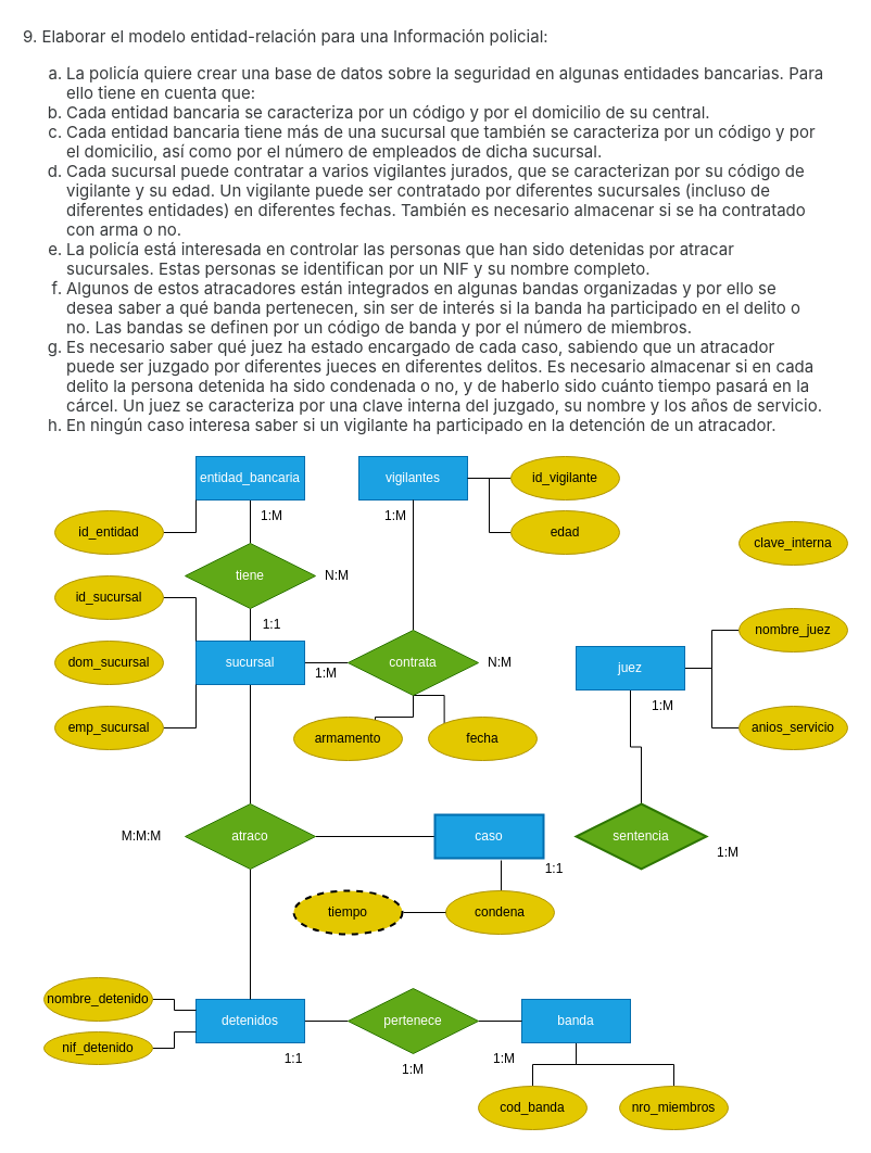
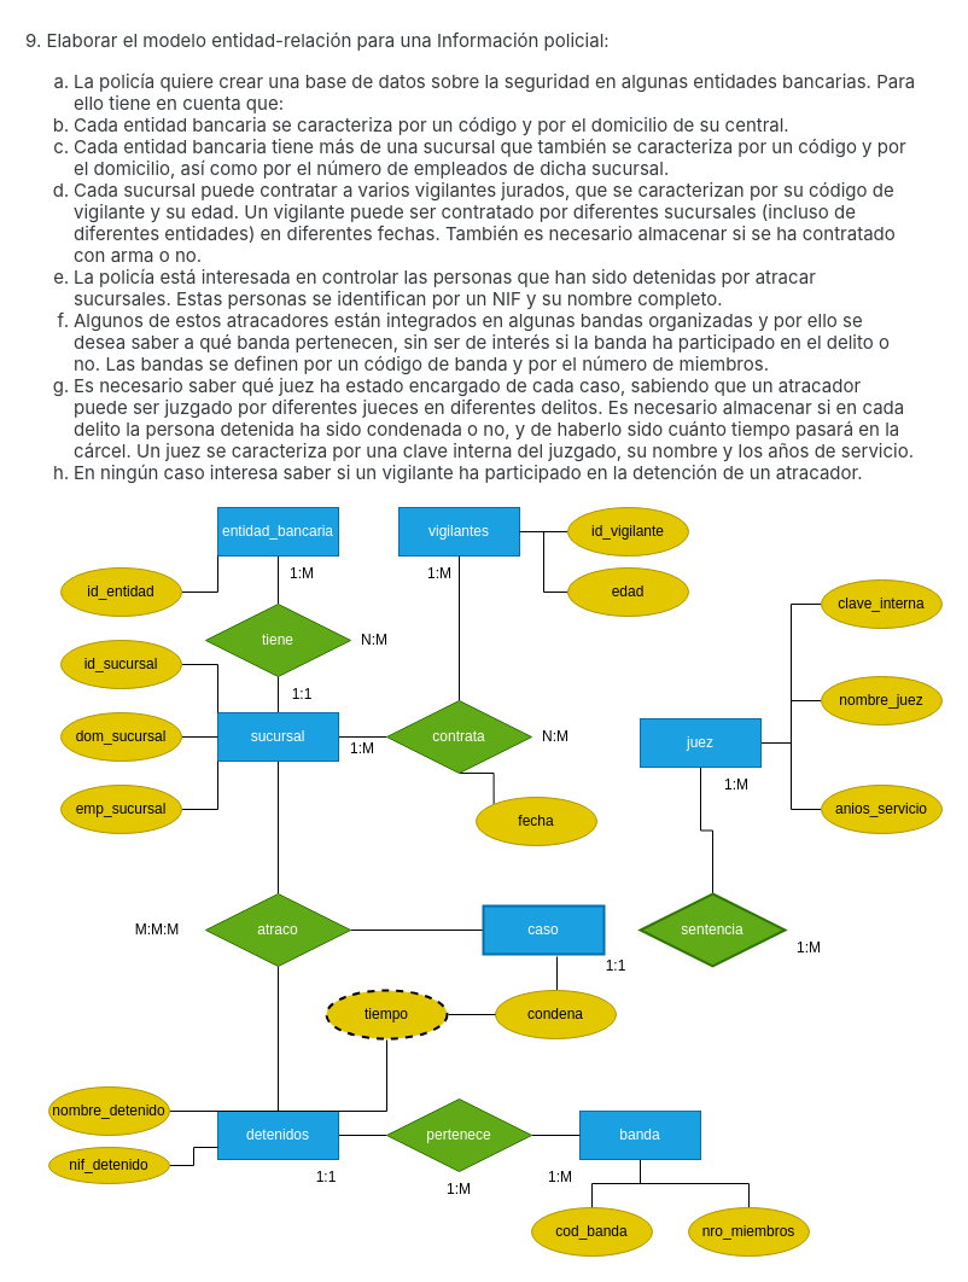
  <mxCell id="0" />
  <mxCell id="1" parent="0" />
  <mxCell id="2" value="&lt;p style=&quot;box-sizing: border-box; margin-top: 0px; margin-bottom: 1rem; color: rgb(55, 58, 60); font-family: -apple-system, BlinkMacSystemFont, &amp;quot;Segoe UI&amp;quot;, Roboto, &amp;quot;Helvetica Neue&amp;quot;, Arial, sans-serif, &amp;quot;Apple Color Emoji&amp;quot;, &amp;quot;Segoe UI Emoji&amp;quot;, &amp;quot;Segoe UI Symbol&amp;quot;; font-size: 15px; text-align: left; background-color: rgb(255, 255, 255);&quot;&gt;9. Elaborar el modelo entidad-relación para una Información policial:&lt;/p&gt;&lt;p style=&quot;box-sizing: border-box; margin-top: 0px; margin-bottom: 1rem; color: rgb(55, 58, 60); font-family: -apple-system, BlinkMacSystemFont, &amp;quot;Segoe UI&amp;quot;, Roboto, &amp;quot;Helvetica Neue&amp;quot;, Arial, sans-serif, &amp;quot;Apple Color Emoji&amp;quot;, &amp;quot;Segoe UI Emoji&amp;quot;, &amp;quot;Segoe UI Symbol&amp;quot;; font-size: 15px; text-align: left; background-color: rgb(255, 255, 255);&quot;&gt;&lt;/p&gt;&lt;ol style=&quot;box-sizing: border-box; margin-top: 0px; margin-bottom: 1rem; color: rgb(55, 58, 60); font-family: -apple-system, BlinkMacSystemFont, &amp;quot;Segoe UI&amp;quot;, Roboto, &amp;quot;Helvetica Neue&amp;quot;, Arial, sans-serif, &amp;quot;Apple Color Emoji&amp;quot;, &amp;quot;Segoe UI Emoji&amp;quot;, &amp;quot;Segoe UI Symbol&amp;quot;; font-size: 15px; text-align: left; background-color: rgb(255, 255, 255); list-style-type: lower-alpha;&quot;&gt;&lt;li style=&quot;box-sizing: border-box;&quot;&gt;La policía quiere crear una base de datos sobre la seguridad en algunas entidades bancarias. Para ello tiene en cuenta que:&lt;/li&gt;&lt;li style=&quot;box-sizing: border-box;&quot;&gt;Cada entidad bancaria se caracteriza por un código y por el domicilio de su central.&lt;/li&gt;&lt;li style=&quot;box-sizing: border-box;&quot;&gt;Cada entidad bancaria tiene más de una sucursal que también se caracteriza por un código y por el domicilio, así como por el número de empleados de dicha sucursal.&lt;/li&gt;&lt;li style=&quot;box-sizing: border-box;&quot;&gt;Cada sucursal puede contratar a varios vigilantes jurados, que se caracterizan por su código de vigilante y su edad. Un vigilante puede ser contratado por diferentes sucursales (incluso de diferentes entidades) en diferentes fechas. También es necesario almacenar si se ha contratado con arma o no.&lt;/li&gt;&lt;li style=&quot;box-sizing: border-box;&quot;&gt;La policía está interesada en controlar las personas que han sido detenidas por atracar sucursales. Estas personas se identifican por un NIF y su nombre completo.&lt;/li&gt;&lt;li style=&quot;box-sizing: border-box;&quot;&gt;Algunos de estos atracadores están integrados en algunas bandas organizadas y por ello se desea saber a qué banda pertenecen, sin ser de interés si la banda ha participado en el delito o no. Las bandas se definen por un código de banda y por el número de miembros.&lt;/li&gt;&lt;li style=&quot;box-sizing: border-box;&quot;&gt;Es necesario saber qué juez ha estado encargado de cada caso, sabiendo que un atracador puede ser juzgado por diferentes jueces en diferentes delitos. Es necesario almacenar si en cada delito la persona detenida ha sido condenada o no, y de haberlo sido cuánto tiempo pasará en la cárcel. Un juez se caracteriza por una clave interna del juzgado, su nombre y los años de servicio.&lt;/li&gt;&lt;li style=&quot;box-sizing: border-box;&quot;&gt;En ningún caso interesa saber si un vigilante ha participado en la detención de un atracador.&lt;/li&gt;&lt;/ol&gt;" style="text;html=1;strokeColor=none;fillColor=none;align=center;verticalAlign=middle;whiteSpace=wrap;rounded=0;" vertex="1" parent="1"><mxGeometry x="20" y="20" width="740" height="400" as="geometry" /></mxCell>
  <mxCell id="3" style="edgeStyle=orthogonalEdgeStyle;rounded=0;orthogonalLoop=1;jettySize=auto;html=1;exitX=0.5;exitY=1;exitDx=0;exitDy=0;entryX=0.5;entryY=0;entryDx=0;entryDy=0;endArrow=none;endFill=0;" edge="1" parent="1" source="4" target="47"><mxGeometry relative="1" as="geometry" /></mxCell>
  <mxCell id="4" value="entidad_bancaria" style="whiteSpace=wrap;html=1;align=center;fillColor=#1ba1e2;fontColor=#ffffff;strokeColor=#006EAF;" vertex="1" parent="1"><mxGeometry x="180" y="420" width="100" height="40" as="geometry" /></mxCell>
  <mxCell id="5" style="edgeStyle=orthogonalEdgeStyle;rounded=0;orthogonalLoop=1;jettySize=auto;html=1;exitX=1;exitY=0.5;exitDx=0;exitDy=0;entryX=0;entryY=1;entryDx=0;entryDy=0;endArrow=none;endFill=0;" edge="1" parent="1" source="6" target="4"><mxGeometry relative="1" as="geometry" /></mxCell>
  <mxCell id="6" value="id_entidad" style="ellipse;whiteSpace=wrap;html=1;align=center;fillColor=#e3c800;fontColor=#000000;strokeColor=#B09500;" vertex="1" parent="1"><mxGeometry x="50" y="470" width="100" height="40" as="geometry" /></mxCell>
  <mxCell id="7" style="edgeStyle=orthogonalEdgeStyle;rounded=0;orthogonalLoop=1;jettySize=auto;html=1;exitX=0.5;exitY=0;exitDx=0;exitDy=0;entryX=0.5;entryY=1;entryDx=0;entryDy=0;endArrow=none;endFill=0;" edge="1" parent="1" source="10" target="47"><mxGeometry relative="1" as="geometry" /></mxCell>
  <mxCell id="8" style="edgeStyle=orthogonalEdgeStyle;rounded=0;orthogonalLoop=1;jettySize=auto;html=1;exitX=0.5;exitY=1;exitDx=0;exitDy=0;entryX=0.5;entryY=0;entryDx=0;entryDy=0;endArrow=none;endFill=0;" edge="1" parent="1" source="10" target="50"><mxGeometry relative="1" as="geometry" /></mxCell>
  <mxCell id="9" style="edgeStyle=orthogonalEdgeStyle;rounded=0;orthogonalLoop=1;jettySize=auto;html=1;exitX=1;exitY=0.5;exitDx=0;exitDy=0;entryX=0;entryY=0.5;entryDx=0;entryDy=0;endArrow=none;endFill=0;" edge="1" parent="1" source="10" target="25"><mxGeometry relative="1" as="geometry" /></mxCell>
  <mxCell id="10" value="sucursal" style="whiteSpace=wrap;html=1;align=center;fillColor=#1ba1e2;fontColor=#ffffff;strokeColor=#006EAF;" vertex="1" parent="1"><mxGeometry x="180" y="590" width="100" height="40" as="geometry" /></mxCell>
  <mxCell id="11" style="edgeStyle=orthogonalEdgeStyle;rounded=0;orthogonalLoop=1;jettySize=auto;html=1;exitX=1;exitY=0.5;exitDx=0;exitDy=0;entryX=0;entryY=0;entryDx=0;entryDy=0;endArrow=none;endFill=0;" edge="1" parent="1" source="12" target="10"><mxGeometry relative="1" as="geometry" /></mxCell>
  <mxCell id="12" value="id_sucursal" style="ellipse;whiteSpace=wrap;html=1;align=center;fillColor=#e3c800;fontColor=#000000;strokeColor=#B09500;" vertex="1" parent="1"><mxGeometry x="50" y="530" width="100" height="40" as="geometry" /></mxCell>
+ <mxCell id="13" style="edgeStyle=orthogonalEdgeStyle;rounded=0;orthogonalLoop=1;jettySize=auto;html=1;exitX=1;exitY=0.5;exitDx=0;exitDy=0;entryX=0;entryY=0.5;entryDx=0;entryDy=0;endArrow=none;endFill=0;" edge="1" parent="1" source="14" target="10"><mxGeometry relative="1" as="geometry" /></mxCell>
  <mxCell id="14" value="dom_sucursal" style="ellipse;whiteSpace=wrap;html=1;align=center;fillColor=#e3c800;fontColor=#000000;strokeColor=#B09500;" vertex="1" parent="1"><mxGeometry x="50" y="590" width="100" height="40" as="geometry" /></mxCell>
  <mxCell id="15" style="edgeStyle=orthogonalEdgeStyle;rounded=0;orthogonalLoop=1;jettySize=auto;html=1;exitX=1;exitY=0.5;exitDx=0;exitDy=0;entryX=0;entryY=1;entryDx=0;entryDy=0;endArrow=none;endFill=0;" edge="1" parent="1" source="16" target="10"><mxGeometry relative="1" as="geometry" /></mxCell>
  <mxCell id="16" value="emp_sucursal" style="ellipse;whiteSpace=wrap;html=1;align=center;fillColor=#e3c800;fontColor=#000000;strokeColor=#B09500;" vertex="1" parent="1"><mxGeometry x="50" y="650" width="100" height="40" as="geometry" /></mxCell>
  <mxCell id="17" style="edgeStyle=orthogonalEdgeStyle;rounded=0;orthogonalLoop=1;jettySize=auto;html=1;exitX=1;exitY=0.5;exitDx=0;exitDy=0;entryX=0;entryY=0.5;entryDx=0;entryDy=0;endArrow=none;endFill=0;" edge="1" parent="1" source="18" target="19"><mxGeometry relative="1" as="geometry" /></mxCell>
  <mxCell id="18" value="vigilantes" style="whiteSpace=wrap;html=1;align=center;fillColor=#1ba1e2;fontColor=#ffffff;strokeColor=#006EAF;" vertex="1" parent="1"><mxGeometry x="330" y="420" width="100" height="40" as="geometry" /></mxCell>
  <mxCell id="19" value="id_vigilante" style="ellipse;whiteSpace=wrap;html=1;align=center;fillColor=#e3c800;fontColor=#000000;strokeColor=#B09500;" vertex="1" parent="1"><mxGeometry x="470" y="420" width="100" height="40" as="geometry" /></mxCell>
  <mxCell id="20" style="edgeStyle=orthogonalEdgeStyle;rounded=0;orthogonalLoop=1;jettySize=auto;html=1;exitX=0;exitY=0.5;exitDx=0;exitDy=0;entryX=1;entryY=0.5;entryDx=0;entryDy=0;endArrow=none;endFill=0;" edge="1" parent="1" source="21" target="18"><mxGeometry relative="1" as="geometry" /></mxCell>
  <mxCell id="21" value="edad" style="ellipse;whiteSpace=wrap;html=1;align=center;fillColor=#e3c800;fontColor=#000000;strokeColor=#B09500;" vertex="1" parent="1"><mxGeometry x="470" y="470" width="100" height="40" as="geometry" /></mxCell>
- <mxCell id="22" style="edgeStyle=orthogonalEdgeStyle;rounded=0;orthogonalLoop=1;jettySize=auto;html=1;exitX=0.5;exitY=1;exitDx=0;exitDy=0;entryX=0.75;entryY=0.075;entryDx=0;entryDy=0;entryPerimeter=0;endArrow=none;endFill=0;" edge="1" parent="1" source="25" target="27"><mxGeometry relative="1" as="geometry" /></mxCell>
  <mxCell id="23" style="edgeStyle=orthogonalEdgeStyle;rounded=0;orthogonalLoop=1;jettySize=auto;html=1;exitX=0.5;exitY=1;exitDx=0;exitDy=0;entryX=0;entryY=0;entryDx=0;entryDy=0;endArrow=none;endFill=0;" edge="1" parent="1" source="25" target="26"><mxGeometry relative="1" as="geometry" /></mxCell>
  <mxCell id="24" style="edgeStyle=orthogonalEdgeStyle;rounded=0;orthogonalLoop=1;jettySize=auto;html=1;exitX=0.5;exitY=0;exitDx=0;exitDy=0;entryX=0.5;entryY=1;entryDx=0;entryDy=0;endArrow=none;endFill=0;" edge="1" parent="1" source="25" target="18"><mxGeometry relative="1" as="geometry" /></mxCell>
  <mxCell id="25" value="contrata" style="shape=rhombus;perimeter=rhombusPerimeter;whiteSpace=wrap;html=1;align=center;fillColor=#60a917;fontColor=#ffffff;strokeColor=#2D7600;" vertex="1" parent="1"><mxGeometry x="320" y="580" width="120" height="60" as="geometry" /></mxCell>
  <mxCell id="26" value="fecha" style="ellipse;whiteSpace=wrap;html=1;align=center;fillColor=#e3c800;fontColor=#000000;strokeColor=#B09500;" vertex="1" parent="1"><mxGeometry x="394" y="660" width="100" height="40" as="geometry" /></mxCell>
- <mxCell id="27" value="armamento" style="ellipse;whiteSpace=wrap;html=1;align=center;fillColor=#e3c800;fontColor=#000000;strokeColor=#B09500;" vertex="1" parent="1"><mxGeometry x="270" y="660" width="100" height="40" as="geometry" /></mxCell>
  <mxCell id="28" style="edgeStyle=orthogonalEdgeStyle;rounded=0;orthogonalLoop=1;jettySize=auto;html=1;exitX=1;exitY=0.5;exitDx=0;exitDy=0;entryX=0;entryY=0.5;entryDx=0;entryDy=0;endArrow=none;endFill=0;" edge="1" parent="1" source="29" target="52"><mxGeometry relative="1" as="geometry" /></mxCell>
  <mxCell id="29" value="detenidos" style="whiteSpace=wrap;html=1;align=center;fillColor=#1ba1e2;fontColor=#ffffff;strokeColor=#006EAF;" vertex="1" parent="1"><mxGeometry x="180" y="920" width="100" height="40" as="geometry" /></mxCell>
  <mxCell id="30" style="edgeStyle=orthogonalEdgeStyle;rounded=0;orthogonalLoop=1;jettySize=auto;html=1;exitX=1;exitY=0.5;exitDx=0;exitDy=0;entryX=0;entryY=0.75;entryDx=0;entryDy=0;endArrow=none;endFill=0;" edge="1" parent="1" source="31" target="29"><mxGeometry relative="1" as="geometry" /></mxCell>
  <mxCell id="31" value="nif_detenido" style="ellipse;whiteSpace=wrap;html=1;align=center;fillColor=#e3c800;fontColor=#000000;strokeColor=#B09500;" vertex="1" parent="1"><mxGeometry x="40" y="950" width="100" height="30" as="geometry" /></mxCell>
- <mxCell id="32" style="edgeStyle=orthogonalEdgeStyle;rounded=0;orthogonalLoop=1;jettySize=auto;html=1;exitX=1;exitY=0.5;exitDx=0;exitDy=0;entryX=0;entryY=0.25;entryDx=0;entryDy=0;endArrow=none;endFill=0;" edge="1" parent="1" source="33" target="29"><mxGeometry relative="1" as="geometry" /></mxCell>
+ <mxCell id="32" style="edgeStyle=orthogonalEdgeStyle;rounded=0;orthogonalLoop=1;jettySize=auto;html=1;exitX=1;exitY=0.5;exitDx=0;exitDy=0;endArrow=none;endFill=0;" edge="1" parent="1" source="33" target="56"><mxGeometry relative="1" as="geometry" /></mxCell>
  <mxCell id="33" value="nombre_detenido" style="ellipse;whiteSpace=wrap;html=1;align=center;fillColor=#e3c800;fontColor=#000000;strokeColor=#B09500;" vertex="1" parent="1"><mxGeometry x="40" y="900" width="100" height="40" as="geometry" /></mxCell>
  <mxCell id="34" style="edgeStyle=orthogonalEdgeStyle;rounded=0;orthogonalLoop=1;jettySize=auto;html=1;exitX=0.5;exitY=1;exitDx=0;exitDy=0;entryX=0.5;entryY=0;entryDx=0;entryDy=0;endArrow=none;endFill=0;" edge="1" parent="1" source="36" target="37"><mxGeometry relative="1" as="geometry" /></mxCell>
  <mxCell id="35" style="edgeStyle=orthogonalEdgeStyle;rounded=0;orthogonalLoop=1;jettySize=auto;html=1;exitX=0.5;exitY=1;exitDx=0;exitDy=0;entryX=0.5;entryY=0;entryDx=0;entryDy=0;endArrow=none;endFill=0;" edge="1" parent="1" source="36" target="38"><mxGeometry relative="1" as="geometry" /></mxCell>
  <mxCell id="36" value="banda" style="whiteSpace=wrap;html=1;align=center;fillColor=#1ba1e2;fontColor=#ffffff;strokeColor=#006EAF;" vertex="1" parent="1"><mxGeometry x="480" y="920" width="100" height="40" as="geometry" /></mxCell>
  <mxCell id="37" value="cod_banda" style="ellipse;whiteSpace=wrap;html=1;align=center;fillColor=#e3c800;fontColor=#000000;strokeColor=#B09500;" vertex="1" parent="1"><mxGeometry x="440" y="1000" width="100" height="40" as="geometry" /></mxCell>
  <mxCell id="38" value="nro_miembros" style="ellipse;whiteSpace=wrap;html=1;align=center;fillColor=#e3c800;fontColor=#000000;strokeColor=#B09500;" vertex="1" parent="1"><mxGeometry x="570" y="1000" width="100" height="40" as="geometry" /></mxCell>
+ <mxCell id="39" style="edgeStyle=orthogonalEdgeStyle;rounded=0;orthogonalLoop=1;jettySize=auto;html=1;exitX=1;exitY=0.5;exitDx=0;exitDy=0;entryX=0;entryY=0.5;entryDx=0;entryDy=0;endArrow=none;endFill=0;" edge="1" parent="1" source="43" target="44"><mxGeometry relative="1" as="geometry" /></mxCell>
  <mxCell id="40" style="edgeStyle=orthogonalEdgeStyle;rounded=0;orthogonalLoop=1;jettySize=auto;html=1;exitX=1;exitY=0.5;exitDx=0;exitDy=0;entryX=0;entryY=0.5;entryDx=0;entryDy=0;endArrow=none;endFill=0;" edge="1" parent="1" source="43" target="45"><mxGeometry relative="1" as="geometry" /></mxCell>
  <mxCell id="41" style="edgeStyle=orthogonalEdgeStyle;rounded=0;orthogonalLoop=1;jettySize=auto;html=1;exitX=1;exitY=0.5;exitDx=0;exitDy=0;entryX=0;entryY=0.5;entryDx=0;entryDy=0;endArrow=none;endFill=0;" edge="1" parent="1" source="43" target="46"><mxGeometry relative="1" as="geometry" /></mxCell>
  <mxCell id="42" style="edgeStyle=orthogonalEdgeStyle;rounded=0;orthogonalLoop=1;jettySize=auto;html=1;exitX=0.5;exitY=1;exitDx=0;exitDy=0;entryX=0.5;entryY=0;entryDx=0;entryDy=0;endArrow=none;endFill=0;" edge="1" parent="1" source="43" target="66"><mxGeometry relative="1" as="geometry" /></mxCell>
  <mxCell id="43" value="juez" style="whiteSpace=wrap;html=1;align=center;fillColor=#1ba1e2;fontColor=#ffffff;strokeColor=#006EAF;" vertex="1" parent="1"><mxGeometry x="530" y="595" width="100" height="40" as="geometry" /></mxCell>
  <mxCell id="44" value="clave_interna" style="ellipse;whiteSpace=wrap;html=1;align=center;fillColor=#e3c800;fontColor=#000000;strokeColor=#B09500;" vertex="1" parent="1"><mxGeometry x="680" y="480" width="100" height="40" as="geometry" /></mxCell>
  <mxCell id="45" value="nombre_juez" style="ellipse;whiteSpace=wrap;html=1;align=center;fillColor=#e3c800;fontColor=#000000;strokeColor=#B09500;" vertex="1" parent="1"><mxGeometry x="680" y="560" width="100" height="40" as="geometry" /></mxCell>
  <mxCell id="46" value="anios_servicio" style="ellipse;whiteSpace=wrap;html=1;align=center;fillColor=#e3c800;fontColor=#000000;strokeColor=#B09500;" vertex="1" parent="1"><mxGeometry x="680" y="650" width="100" height="40" as="geometry" /></mxCell>
  <mxCell id="47" value="tiene" style="shape=rhombus;perimeter=rhombusPerimeter;whiteSpace=wrap;html=1;align=center;fillColor=#60a917;fontColor=#ffffff;strokeColor=#2D7600;" vertex="1" parent="1"><mxGeometry x="170" y="500" width="120" height="60" as="geometry" /></mxCell>
  <mxCell id="48" style="edgeStyle=orthogonalEdgeStyle;rounded=0;orthogonalLoop=1;jettySize=auto;html=1;exitX=0.5;exitY=1;exitDx=0;exitDy=0;entryX=0.5;entryY=0;entryDx=0;entryDy=0;endArrow=none;endFill=0;" edge="1" parent="1" source="50" target="29"><mxGeometry relative="1" as="geometry" /></mxCell>
  <mxCell id="49" style="edgeStyle=orthogonalEdgeStyle;rounded=0;orthogonalLoop=1;jettySize=auto;html=1;exitX=1;exitY=0.5;exitDx=0;exitDy=0;entryX=0;entryY=0.5;entryDx=0;entryDy=0;endArrow=none;endFill=0;" edge="1" parent="1" source="50" target="65"><mxGeometry relative="1" as="geometry" /></mxCell>
  <mxCell id="50" value="atraco" style="shape=rhombus;perimeter=rhombusPerimeter;whiteSpace=wrap;html=1;align=center;fillColor=#60a917;fontColor=#ffffff;strokeColor=#2D7600;" vertex="1" parent="1"><mxGeometry x="170" y="740" width="120" height="60" as="geometry" /></mxCell>
  <mxCell id="51" style="edgeStyle=orthogonalEdgeStyle;rounded=0;orthogonalLoop=1;jettySize=auto;html=1;exitX=1;exitY=0.5;exitDx=0;exitDy=0;entryX=0;entryY=0.5;entryDx=0;entryDy=0;endArrow=none;endFill=0;" edge="1" parent="1" source="52" target="36"><mxGeometry relative="1" as="geometry" /></mxCell>
  <mxCell id="52" value="pertenece" style="shape=rhombus;perimeter=rhombusPerimeter;whiteSpace=wrap;html=1;align=center;fillColor=#60a917;fontColor=#ffffff;strokeColor=#2D7600;" vertex="1" parent="1"><mxGeometry x="320" y="910" width="120" height="60" as="geometry" /></mxCell>
  <mxCell id="53" style="edgeStyle=orthogonalEdgeStyle;rounded=0;orthogonalLoop=1;jettySize=auto;html=1;exitX=0.5;exitY=0;exitDx=0;exitDy=0;entryX=0.61;entryY=1.05;entryDx=0;entryDy=0;entryPerimeter=0;endArrow=none;endFill=0;" edge="1" parent="1" source="54" target="65"><mxGeometry relative="1" as="geometry" /></mxCell>
  <mxCell id="54" value="condena" style="ellipse;whiteSpace=wrap;html=1;align=center;fillColor=#e3c800;fontColor=#000000;strokeColor=#B09500;" vertex="1" parent="1"><mxGeometry x="410" y="820" width="100" height="40" as="geometry" /></mxCell>
  <mxCell id="55" style="edgeStyle=orthogonalEdgeStyle;rounded=0;orthogonalLoop=1;jettySize=auto;html=1;exitX=1;exitY=0.5;exitDx=0;exitDy=0;entryX=0;entryY=0.5;entryDx=0;entryDy=0;endArrow=none;endFill=0;" edge="1" parent="1" source="56" target="54"><mxGeometry relative="1" as="geometry" /></mxCell>
  <mxCell id="56" value="tiempo" style="ellipse;whiteSpace=wrap;html=1;align=center;dashed=1;fillColor=#e3c800;fontColor=#000000;strokeColor=#000000;strokeWidth=2;perimeterSpacing=1;" vertex="1" parent="1"><mxGeometry x="270" y="820" width="100" height="40" as="geometry" /></mxCell>
  <mxCell id="57" value="1:1" style="text;html=1;strokeColor=none;fillColor=none;align=center;verticalAlign=middle;whiteSpace=wrap;rounded=0;" vertex="1" parent="1"><mxGeometry x="240" y="960" width="60" height="30" as="geometry" /></mxCell>
  <mxCell id="58" value="1:1" style="text;html=1;strokeColor=none;fillColor=none;align=center;verticalAlign=middle;whiteSpace=wrap;rounded=0;" vertex="1" parent="1"><mxGeometry x="480" y="785" width="60" height="30" as="geometry" /></mxCell>
  <mxCell id="59" value="1:1" style="text;html=1;strokeColor=none;fillColor=none;align=center;verticalAlign=middle;whiteSpace=wrap;rounded=0;" vertex="1" parent="1"><mxGeometry x="220" y="560" width="60" height="30" as="geometry" /></mxCell>
  <mxCell id="60" value="1:M" style="text;html=1;strokeColor=none;fillColor=none;align=center;verticalAlign=middle;whiteSpace=wrap;rounded=0;" vertex="1" parent="1"><mxGeometry x="334" y="460" width="60" height="30" as="geometry" /></mxCell>
  <mxCell id="61" value="1:M" style="text;html=1;strokeColor=none;fillColor=none;align=center;verticalAlign=middle;whiteSpace=wrap;rounded=0;" vertex="1" parent="1"><mxGeometry x="270" y="605" width="60" height="30" as="geometry" /></mxCell>
  <mxCell id="62" value="1:M" style="text;html=1;strokeColor=none;fillColor=none;align=center;verticalAlign=middle;whiteSpace=wrap;rounded=0;" vertex="1" parent="1"><mxGeometry x="220" y="460" width="60" height="30" as="geometry" /></mxCell>
  <mxCell id="63" value="N:M" style="text;html=1;strokeColor=none;fillColor=none;align=center;verticalAlign=middle;whiteSpace=wrap;rounded=0;" vertex="1" parent="1"><mxGeometry x="430" y="595" width="60" height="30" as="geometry" /></mxCell>
  <mxCell id="64" value="N:M" style="text;html=1;strokeColor=none;fillColor=none;align=center;verticalAlign=middle;whiteSpace=wrap;rounded=0;" vertex="1" parent="1"><mxGeometry x="280" y="515" width="60" height="30" as="geometry" /></mxCell>
  <mxCell id="65" value="caso" style="whiteSpace=wrap;html=1;align=center;strokeColor=#006EAF;strokeWidth=2;fillColor=#1ba1e2;fontColor=#ffffff;" vertex="1" parent="1"><mxGeometry x="400" y="750" width="100" height="40" as="geometry" /></mxCell>
  <mxCell id="66" value="sentencia" style="shape=rhombus;perimeter=rhombusPerimeter;whiteSpace=wrap;html=1;align=center;strokeColor=#2D7600;strokeWidth=2;fillColor=#60a917;fontColor=#ffffff;" vertex="1" parent="1"><mxGeometry x="530" y="740" width="120" height="60" as="geometry" /></mxCell>
  <mxCell id="67" value="M:M:M" style="text;html=1;strokeColor=none;fillColor=none;align=center;verticalAlign=middle;whiteSpace=wrap;rounded=0;" vertex="1" parent="1"><mxGeometry x="100" y="755" width="60" height="30" as="geometry" /></mxCell>
  <mxCell id="68" value="1:M" style="text;html=1;strokeColor=none;fillColor=none;align=center;verticalAlign=middle;whiteSpace=wrap;rounded=0;" vertex="1" parent="1"><mxGeometry x="350" y="970" width="60" height="30" as="geometry" /></mxCell>
  <mxCell id="69" value="1:M" style="text;html=1;strokeColor=none;fillColor=none;align=center;verticalAlign=middle;whiteSpace=wrap;rounded=0;" vertex="1" parent="1"><mxGeometry x="434" y="960" width="60" height="30" as="geometry" /></mxCell>
  <mxCell id="70" value="1:M" style="text;html=1;strokeColor=none;fillColor=none;align=center;verticalAlign=middle;whiteSpace=wrap;rounded=0;" vertex="1" parent="1"><mxGeometry x="640" y="770" width="60" height="30" as="geometry" /></mxCell>
  <mxCell id="71" value="1:M" style="text;html=1;strokeColor=none;fillColor=none;align=center;verticalAlign=middle;whiteSpace=wrap;rounded=0;" vertex="1" parent="1"><mxGeometry x="580" y="635" width="60" height="30" as="geometry" /></mxCell>
